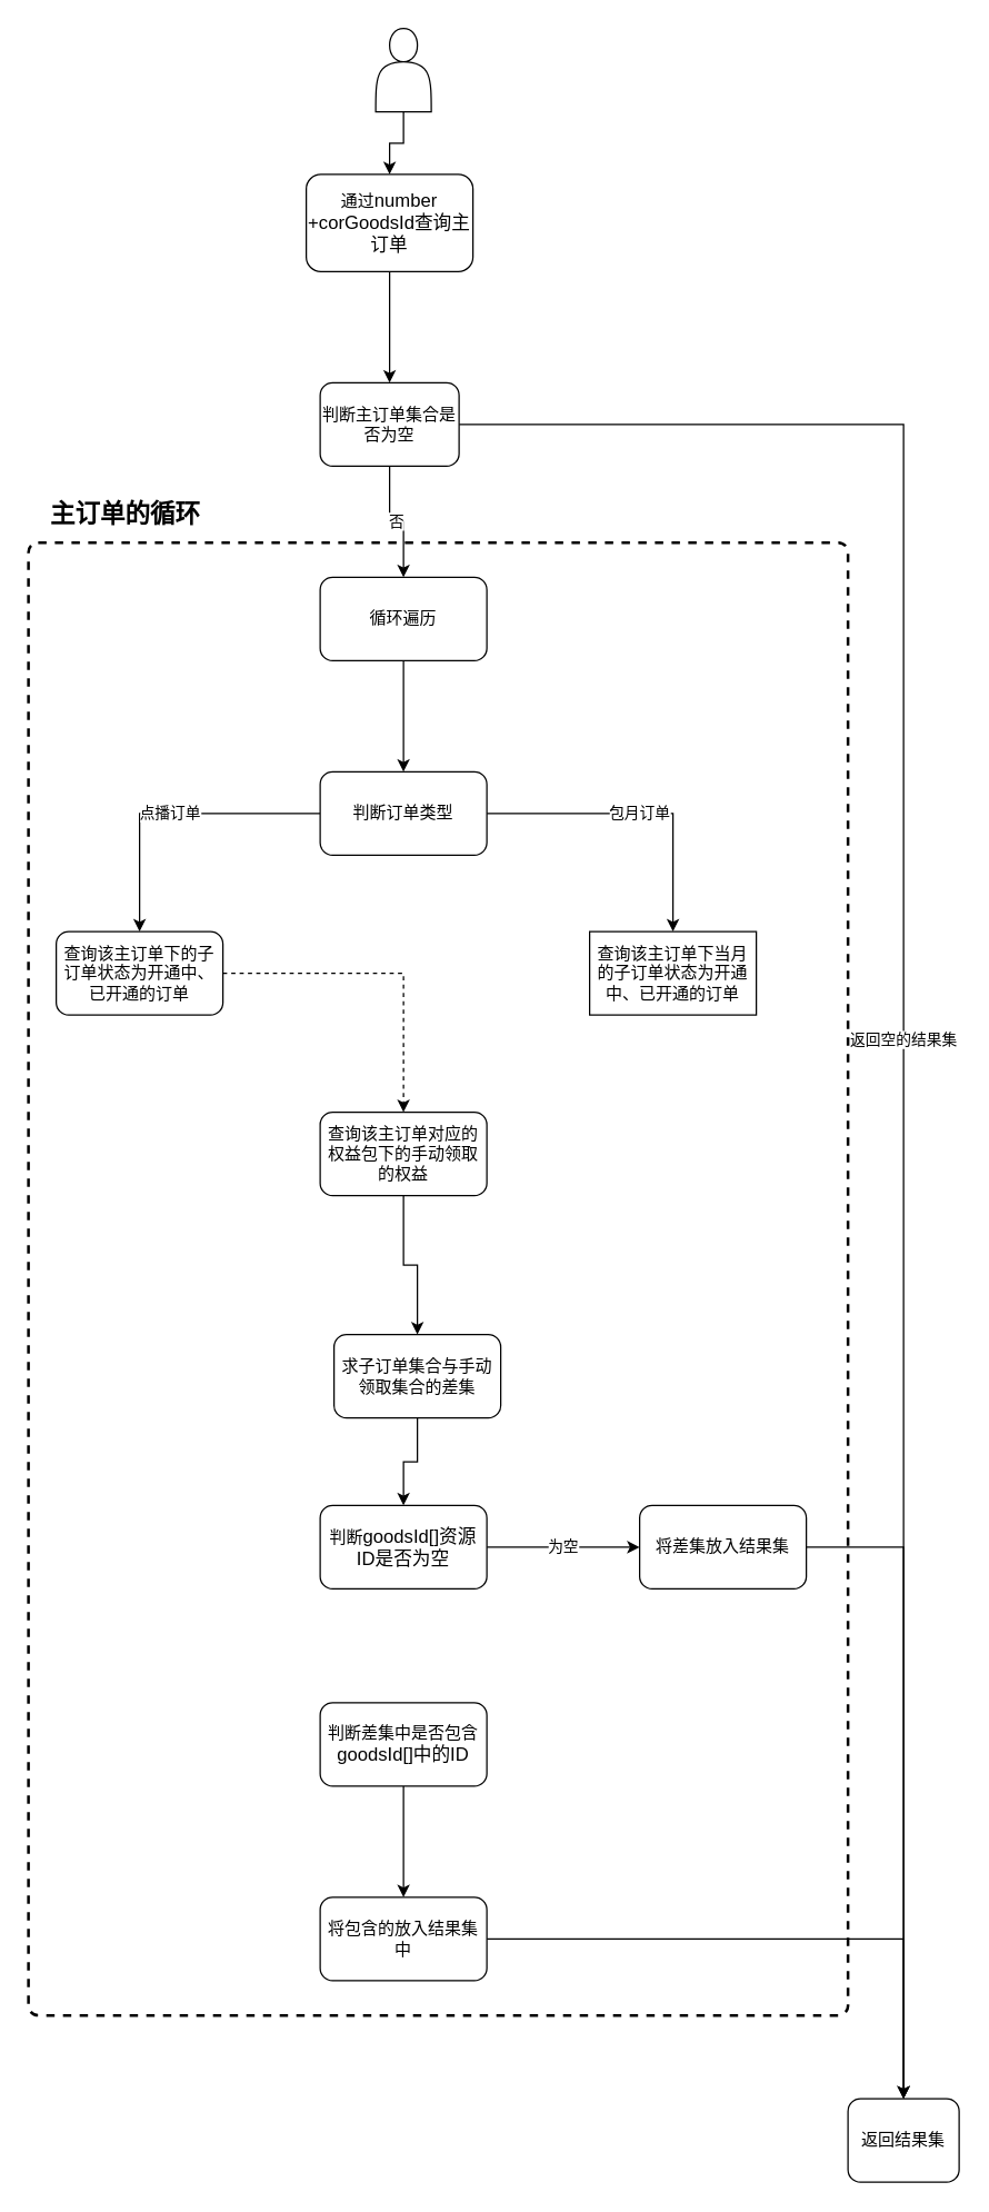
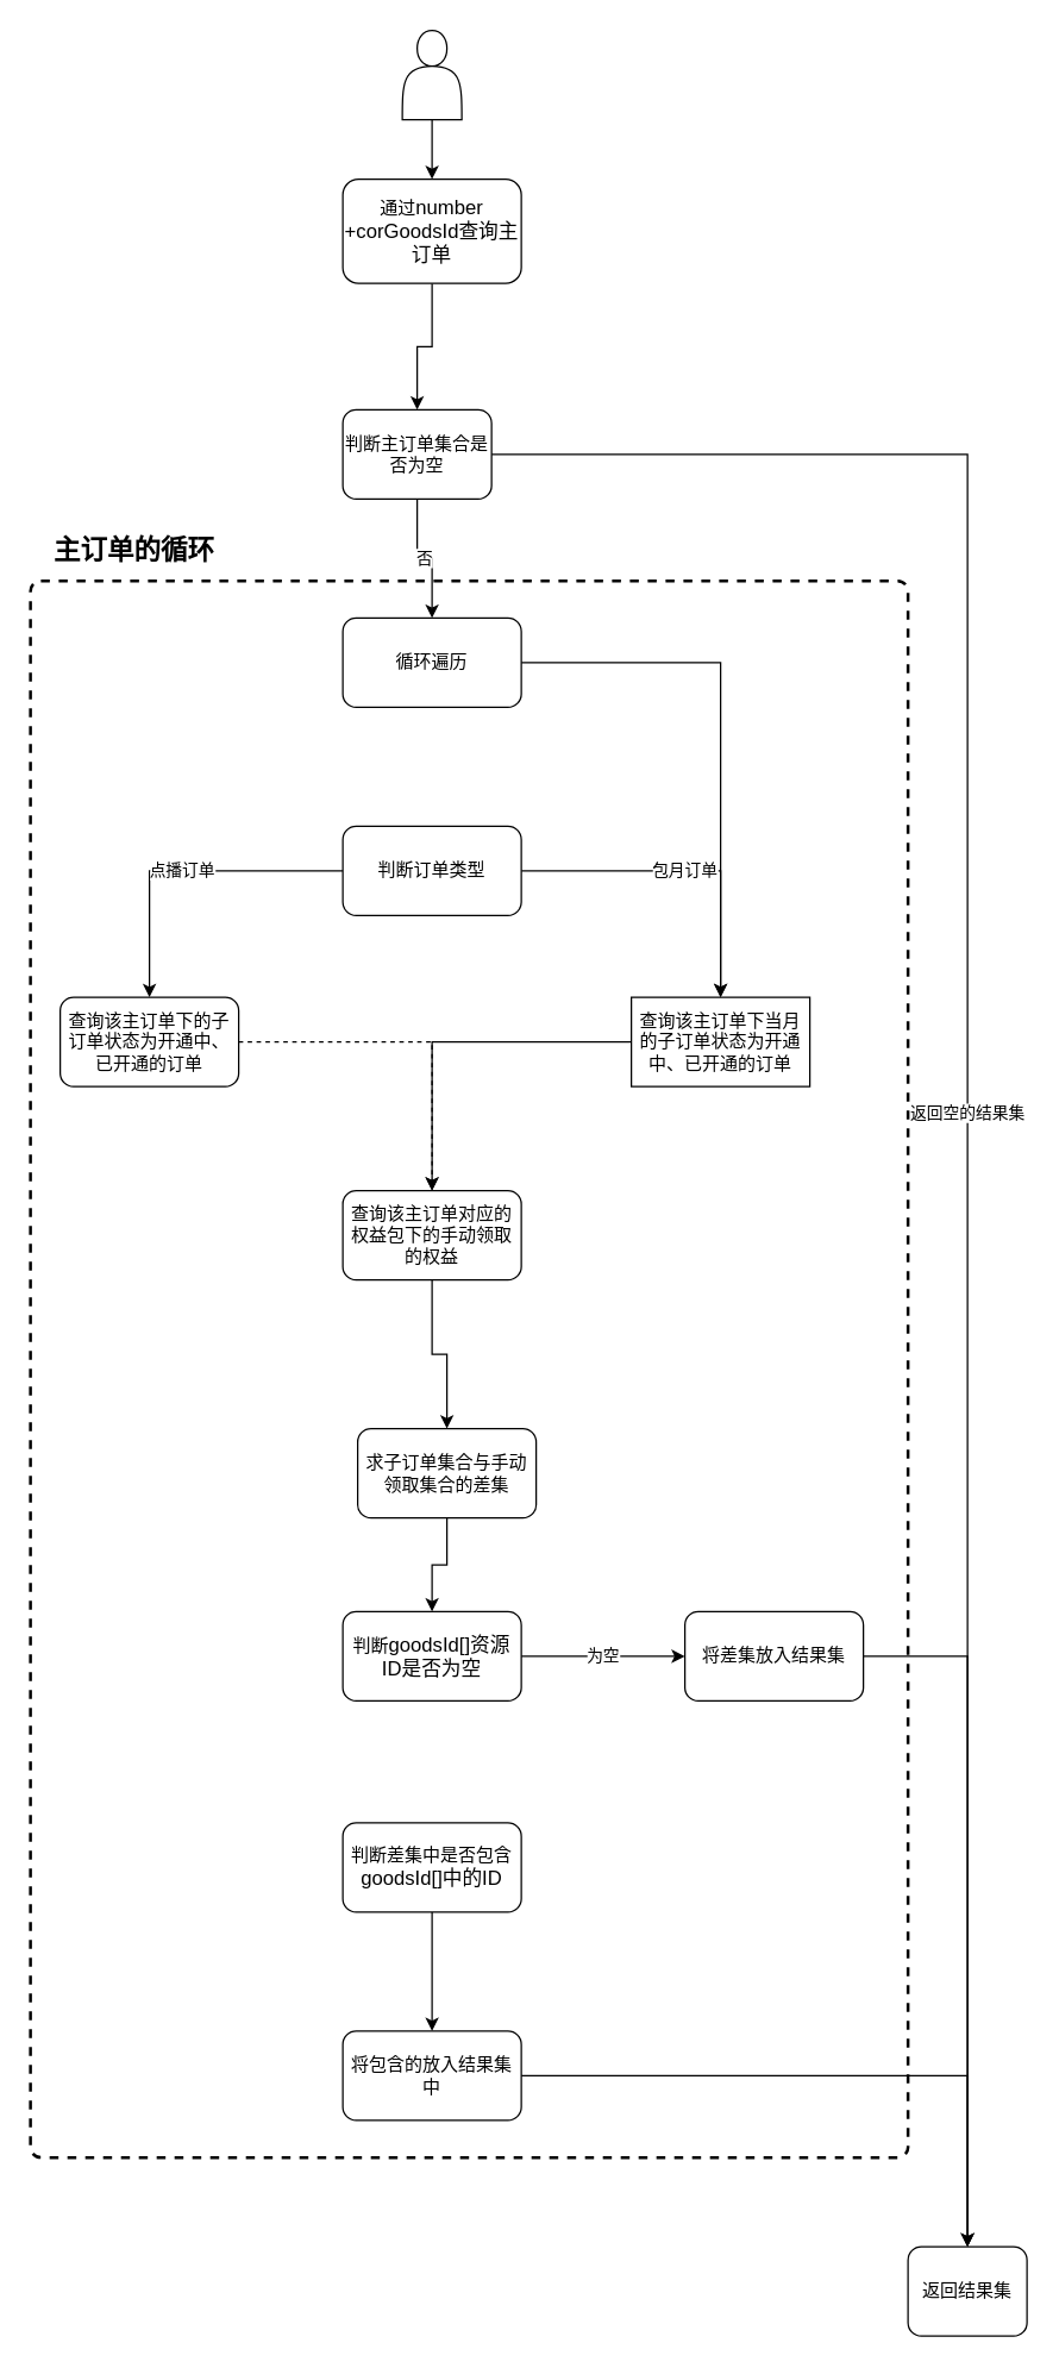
  <mxCell id="0" />
  <mxCell id="1" parent="0" />
  <mxCell id="2" value="" style="rounded=1;whiteSpace=wrap;html=1;absoluteArcSize=1;arcSize=14;strokeWidth=2;dashed=1;align=left;" vertex="1" parent="1"><mxGeometry x="20" y="390" width="590" height="1060" as="geometry" /></mxCell>
  <mxCell id="3" value="" style="edgeStyle=orthogonalEdgeStyle;rounded=0;orthogonalLoop=1;jettySize=auto;html=1;" edge="1" parent="1" source="4" target="9"><mxGeometry relative="1" as="geometry" /></mxCell>
- <mxCell id="4" value="通过&lt;span lang=&quot;EN-US&quot; style=&quot;font-size: 10pt ; font-family: &amp;#34;calibri&amp;#34; , sans-serif&quot;&gt;number&lt;/span&gt;&lt;span lang=&quot;EN-US&quot; style=&quot;font-size: 10pt ; font-family: &amp;#34;calibri&amp;#34; , sans-serif&quot;&gt;&lt;br&gt;+&lt;/span&gt;&lt;span lang=&quot;EN-US&quot; style=&quot;font-size: 10pt ; font-family: &amp;#34;calibri&amp;#34; , sans-serif&quot;&gt;corGoodsId查询主订单&lt;/span&gt;" style="rounded=1;whiteSpace=wrap;html=1;fontSize=12;glass=0;strokeWidth=1;shadow=0;" parent="1" vertex="1"><mxGeometry x="220" y="125" width="120" height="70" as="geometry" /></mxCell>
+ <mxCell id="4" value="通过&lt;span lang=&quot;EN-US&quot; style=&quot;font-size: 10pt ; font-family: &amp;#34;calibri&amp;#34; , sans-serif&quot;&gt;number&lt;/span&gt;&lt;span lang=&quot;EN-US&quot; style=&quot;font-size: 10pt ; font-family: &amp;#34;calibri&amp;#34; , sans-serif&quot;&gt;&lt;br&gt;+&lt;/span&gt;&lt;span lang=&quot;EN-US&quot; style=&quot;font-size: 10pt ; font-family: &amp;#34;calibri&amp;#34; , sans-serif&quot;&gt;corGoodsId查询主订单&lt;/span&gt;" style="rounded=1;whiteSpace=wrap;html=1;fontSize=12;glass=0;strokeWidth=1;shadow=0;" parent="1" vertex="1"><mxGeometry x="230" y="120" width="120" height="70" as="geometry" /></mxCell>
  <mxCell id="5" style="edgeStyle=orthogonalEdgeStyle;rounded=0;orthogonalLoop=1;jettySize=auto;html=1;" edge="1" parent="1" source="6" target="4"><mxGeometry relative="1" as="geometry" /></mxCell>
  <mxCell id="6" value="" style="shape=actor;whiteSpace=wrap;html=1;" vertex="1" parent="1"><mxGeometry x="270" y="20" width="40" height="60" as="geometry" /></mxCell>
  <mxCell id="7" value="否" style="edgeStyle=orthogonalEdgeStyle;rounded=0;orthogonalLoop=1;jettySize=auto;html=1;" edge="1" parent="1" source="9" target="11"><mxGeometry relative="1" as="geometry" /></mxCell>
  <mxCell id="8" value="返回空的结果集" style="edgeStyle=orthogonalEdgeStyle;rounded=0;orthogonalLoop=1;jettySize=auto;html=1;" edge="1" parent="1" source="9" target="24"><mxGeometry relative="1" as="geometry" /></mxCell>
  <mxCell id="9" value="判断主订单集合是否为空" style="whiteSpace=wrap;html=1;rounded=1;shadow=0;strokeWidth=1;glass=0;" vertex="1" parent="1"><mxGeometry x="230" y="275" width="100" height="60" as="geometry" /></mxCell>
- <mxCell id="10" value="" style="edgeStyle=orthogonalEdgeStyle;rounded=0;orthogonalLoop=1;jettySize=auto;html=1;" edge="1" parent="1" source="11" target="27"><mxGeometry relative="1" as="geometry" /></mxCell>
+ <mxCell id="10" value="" style="edgeStyle=orthogonalEdgeStyle;rounded=0;orthogonalLoop=1;jettySize=auto;html=1;" edge="1" parent="1" source="11" target="31"><mxGeometry relative="1" as="geometry" /></mxCell>
  <mxCell id="11" value="循环遍历" style="whiteSpace=wrap;html=1;rounded=1;shadow=0;strokeWidth=1;glass=0;" vertex="1" parent="1"><mxGeometry x="230" y="415" width="120" height="60" as="geometry" /></mxCell>
  <mxCell id="12" value="" style="edgeStyle=orthogonalEdgeStyle;rounded=0;orthogonalLoop=1;jettySize=auto;html=1;" edge="1" parent="1" source="13" target="15"><mxGeometry relative="1" as="geometry" /></mxCell>
  <mxCell id="13" value="查询该主订单对应的权益包下的手动领取的权益" style="whiteSpace=wrap;html=1;rounded=1;shadow=0;strokeWidth=1;glass=0;" vertex="1" parent="1"><mxGeometry x="230" y="800" width="120" height="60" as="geometry" /></mxCell>
  <mxCell id="14" style="edgeStyle=orthogonalEdgeStyle;rounded=0;orthogonalLoop=1;jettySize=auto;html=1;" edge="1" parent="1" source="15" target="21"><mxGeometry relative="1" as="geometry" /></mxCell>
  <mxCell id="15" value="求子订单集合与手动领取集合的差集" style="whiteSpace=wrap;html=1;rounded=1;shadow=0;strokeWidth=1;glass=0;" vertex="1" parent="1"><mxGeometry x="240" y="960" width="120" height="60" as="geometry" /></mxCell>
  <mxCell id="16" value="" style="edgeStyle=orthogonalEdgeStyle;rounded=0;orthogonalLoop=1;jettySize=auto;html=1;" edge="1" parent="1" source="17" target="19"><mxGeometry relative="1" as="geometry" /></mxCell>
  <mxCell id="17" value="判断差集中是否包含&lt;span style=&quot;font-family: &amp;#34;calibri&amp;#34; , sans-serif ; font-size: 13.333px&quot;&gt;goodsId[]中的ID&lt;/span&gt;" style="whiteSpace=wrap;html=1;rounded=1;shadow=0;strokeWidth=1;glass=0;" vertex="1" parent="1"><mxGeometry x="230" y="1225" width="120" height="60" as="geometry" /></mxCell>
  <mxCell id="18" style="edgeStyle=orthogonalEdgeStyle;rounded=0;orthogonalLoop=1;jettySize=auto;html=1;" edge="1" parent="1" source="19" target="24"><mxGeometry relative="1" as="geometry" /></mxCell>
  <mxCell id="19" value="将包含的放入结果集中" style="whiteSpace=wrap;html=1;rounded=1;shadow=0;strokeWidth=1;glass=0;" vertex="1" parent="1"><mxGeometry x="230" y="1365" width="120" height="60" as="geometry" /></mxCell>
  <mxCell id="20" value="为空" style="edgeStyle=orthogonalEdgeStyle;rounded=0;orthogonalLoop=1;jettySize=auto;html=1;" edge="1" parent="1" source="21" target="23"><mxGeometry relative="1" as="geometry" /></mxCell>
  <mxCell id="21" value="判断&lt;span lang=&quot;EN-US&quot; style=&quot;font-size: 10pt ; font-family: &amp;#34;calibri&amp;#34; , sans-serif&quot;&gt;goodsId[]资源ID是否为空&lt;/span&gt;" style="whiteSpace=wrap;html=1;rounded=1;shadow=0;strokeWidth=1;glass=0;" vertex="1" parent="1"><mxGeometry x="230" y="1083" width="120" height="60" as="geometry" /></mxCell>
  <mxCell id="22" value="" style="edgeStyle=orthogonalEdgeStyle;rounded=0;orthogonalLoop=1;jettySize=auto;html=1;" edge="1" parent="1" source="23" target="24"><mxGeometry relative="1" as="geometry" /></mxCell>
  <mxCell id="23" value="将差集放入结果集" style="whiteSpace=wrap;html=1;rounded=1;shadow=0;strokeWidth=1;glass=0;" vertex="1" parent="1"><mxGeometry x="460" y="1083" width="120" height="60" as="geometry" /></mxCell>
  <mxCell id="24" value="返回结果集" style="whiteSpace=wrap;html=1;rounded=1;shadow=0;strokeWidth=1;glass=0;" vertex="1" parent="1"><mxGeometry x="610" y="1510" width="80" height="60" as="geometry" /></mxCell>
  <mxCell id="25" value="点播订单" style="edgeStyle=orthogonalEdgeStyle;rounded=0;orthogonalLoop=1;jettySize=auto;html=1;" edge="1" parent="1" source="27" target="29"><mxGeometry relative="1" as="geometry" /></mxCell>
  <mxCell id="26" value="包月订单" style="edgeStyle=orthogonalEdgeStyle;rounded=0;orthogonalLoop=1;jettySize=auto;html=1;" edge="1" parent="1" source="27" target="31"><mxGeometry relative="1" as="geometry" /></mxCell>
  <mxCell id="27" value="判断订单类型" style="whiteSpace=wrap;html=1;rounded=1;shadow=0;strokeWidth=1;glass=0;" vertex="1" parent="1"><mxGeometry x="230" y="555" width="120" height="60" as="geometry" /></mxCell>
  <mxCell id="28" style="edgeStyle=orthogonalEdgeStyle;rounded=0;orthogonalLoop=1;jettySize=auto;html=1;dashed=1;" edge="1" parent="1" source="29" target="13"><mxGeometry relative="1" as="geometry"><mxPoint x="290" y="810" as="targetPoint" /></mxGeometry></mxCell>
  <mxCell id="29" value="&lt;span&gt;查询该主订单下的子订单状态为开通中、已开通的订单&lt;/span&gt;" style="whiteSpace=wrap;html=1;rounded=1;shadow=0;strokeWidth=1;glass=0;" vertex="1" parent="1"><mxGeometry x="40" y="670" width="120" height="60" as="geometry" /></mxCell>
+ <mxCell id="30" style="edgeStyle=orthogonalEdgeStyle;rounded=0;orthogonalLoop=1;jettySize=auto;html=1;" edge="1" parent="1" source="31" target="13"><mxGeometry relative="1" as="geometry"><mxPoint x="290" y="810" as="targetPoint" /></mxGeometry></mxCell>
  <mxCell id="31" value="&lt;span&gt;查询该主订单下当月的子订单状态为开通中、已开通的订单&lt;/span&gt;" style="whiteSpace=wrap;html=1;shadow=0;strokeWidth=1;glass=0;rounded=0;" vertex="1" parent="1"><mxGeometry x="424" y="670" width="120" height="60" as="geometry" /></mxCell>
  <mxCell id="32" value="主订单的循环" style="text;html=1;strokeColor=none;fillColor=none;align=center;verticalAlign=middle;whiteSpace=wrap;rounded=0;dashed=1;fontStyle=1;fontSize=18;" vertex="1" parent="1"><mxGeometry x="20" y="360" width="140" height="20" as="geometry" /></mxCell>
